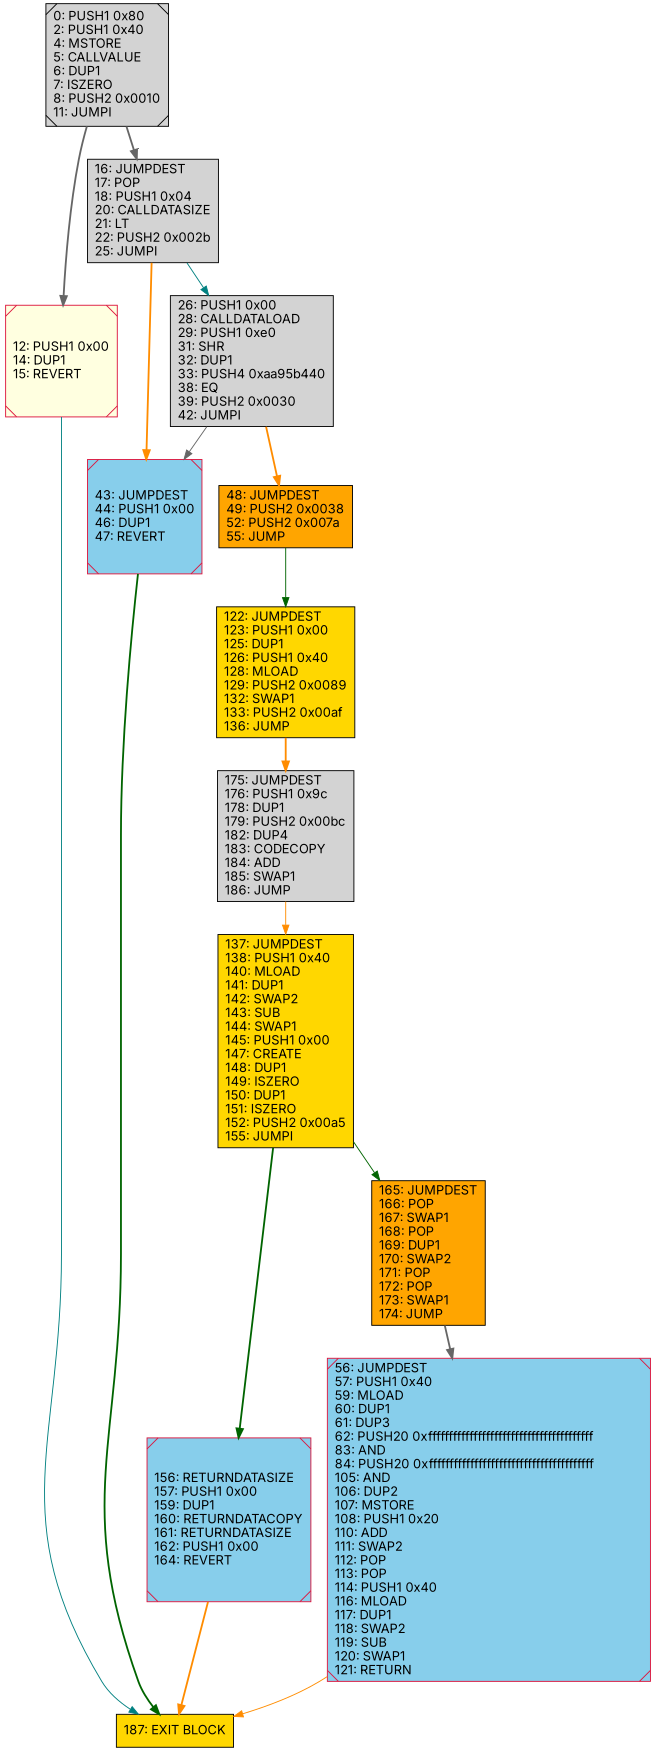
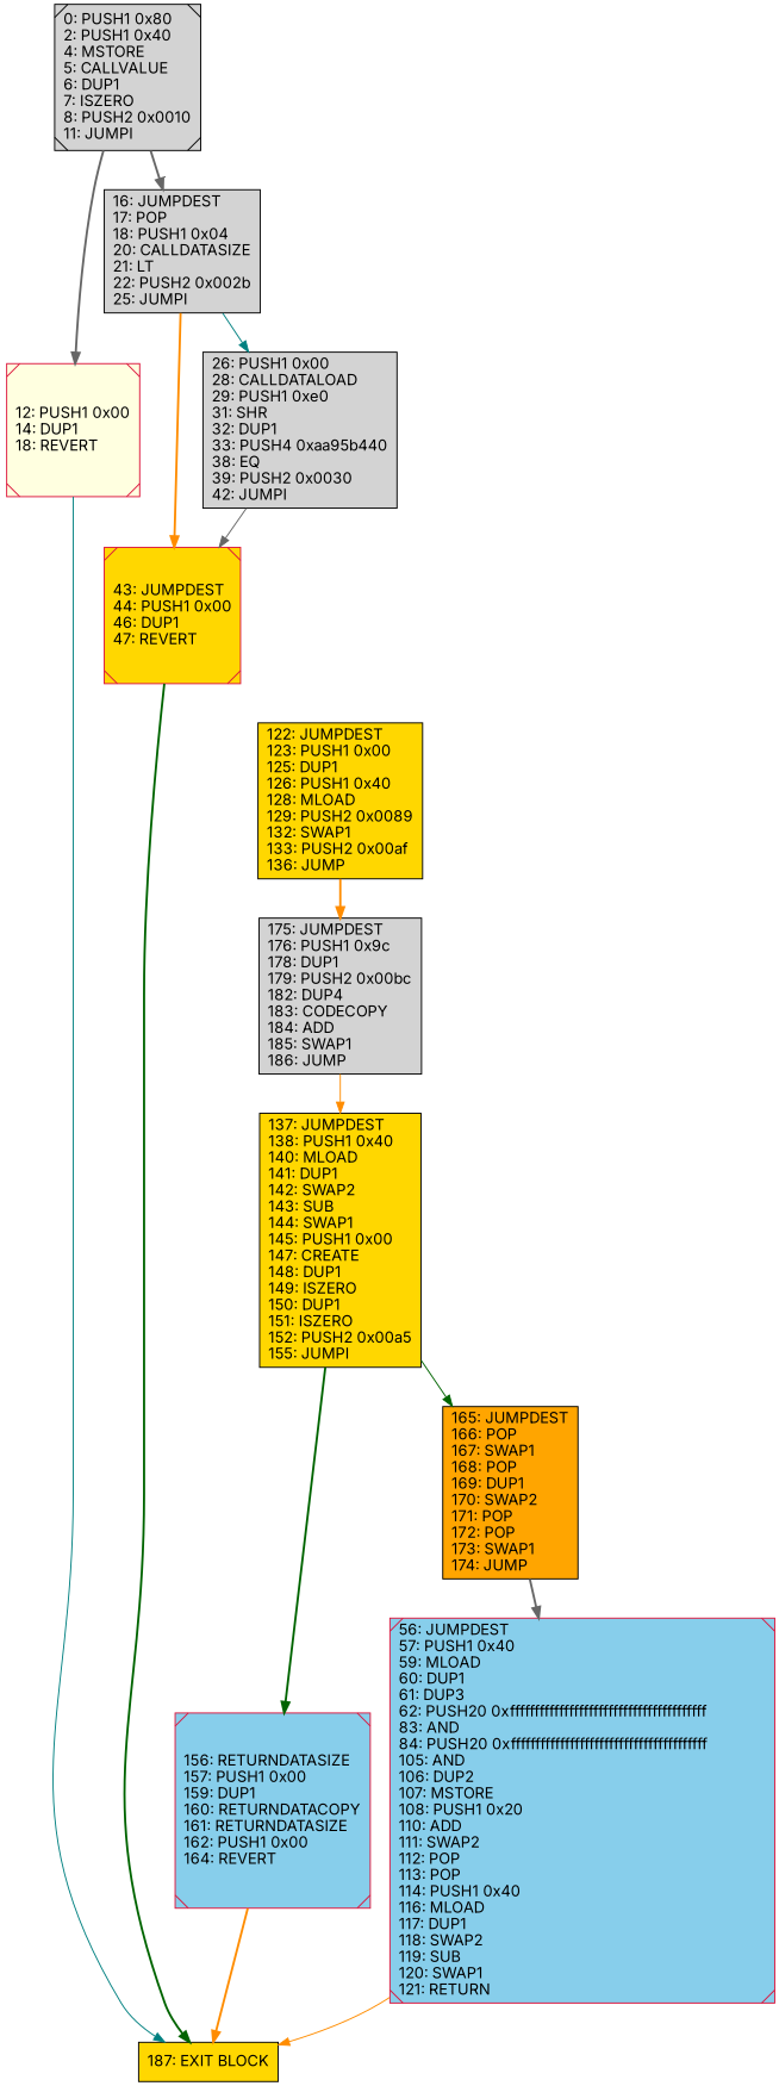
  digraph {
    fontname=Inter
    rankdir=UD
    node [color=black fillcolor=gold fontcolor=black fontname=Inter shape=box style=filled]
    edge [color=darkorange fontname=Inter style=bold]
    n1 [color=crimson fillcolor=skyblue label="156: RETURNDATASIZE\l157: PUSH1 0x00\l159: DUP1\l160: RETURNDATACOPY\l161: RETURNDATASIZE\l162: PUSH1 0x00\l164: REVERT\l" shape=Msquare]
    n2 [label="187: EXIT BLOCK\l"]
    n3 [color=crimson fillcolor=skyblue label="56: JUMPDEST\l57: PUSH1 0x40\l59: MLOAD\l60: DUP1\l61: DUP3\l62: PUSH20 0xffffffffffffffffffffffffffffffffffffffff\l83: AND\l84: PUSH20 0xffffffffffffffffffffffffffffffffffffffff\l105: AND\l106: DUP2\l107: MSTORE\l108: PUSH1 0x20\l110: ADD\l111: SWAP2\l112: POP\l113: POP\l114: PUSH1 0x40\l116: MLOAD\l117: DUP1\l118: SWAP2\l119: SUB\l120: SWAP1\l121: RETURN\l" shape=Msquare]
-   n4 [color=crimson fillcolor=lightyellow label="12: PUSH1 0x00\l14: DUP1\l15: REVERT\l" shape=Msquare]
-   n5 [color=crimson fillcolor=skyblue label="43: JUMPDEST\l44: PUSH1 0x00\l46: DUP1\l47: REVERT\l" shape=Msquare]
+   n4 [color=crimson fillcolor=lightyellow label="12: PUSH1 0x00\l14: DUP1\l18: REVERT\l" shape=Msquare]
+   n5 [color=crimson label="43: JUMPDEST\l44: PUSH1 0x00\l46: DUP1\l47: REVERT\l" shape=Msquare]
    n6 [fillcolor=orange label="165: JUMPDEST\l166: POP\l167: SWAP1\l168: POP\l169: DUP1\l170: SWAP2\l171: POP\l172: POP\l173: SWAP1\l174: JUMP\l"]
-   n7 [fillcolor=orange label="48: JUMPDEST\l49: PUSH2 0x0038\l52: PUSH2 0x007a\l55: JUMP\l"]
    n8 [label="122: JUMPDEST\l123: PUSH1 0x00\l125: DUP1\l126: PUSH1 0x40\l128: MLOAD\l129: PUSH2 0x0089\l132: SWAP1\l133: PUSH2 0x00af\l136: JUMP\l"]
    n9 [fillcolor=lightgrey label="175: JUMPDEST\l176: PUSH1 0x9c\l178: DUP1\l179: PUSH2 0x00bc\l182: DUP4\l183: CODECOPY\l184: ADD\l185: SWAP1\l186: JUMP\l"]
    n10 [label="137: JUMPDEST\l138: PUSH1 0x40\l140: MLOAD\l141: DUP1\l142: SWAP2\l143: SUB\l144: SWAP1\l145: PUSH1 0x00\l147: CREATE\l148: DUP1\l149: ISZERO\l150: DUP1\l151: ISZERO\l152: PUSH2 0x00a5\l155: JUMPI\l"]
    n11 [fillcolor=lightgrey label="0: PUSH1 0x80\l2: PUSH1 0x40\l4: MSTORE\l5: CALLVALUE\l6: DUP1\l7: ISZERO\l8: PUSH2 0x0010\l11: JUMPI\l" shape=Msquare]
    n12 [fillcolor=lightgrey label="16: JUMPDEST\l17: POP\l18: PUSH1 0x04\l20: CALLDATASIZE\l21: LT\l22: PUSH2 0x002b\l25: JUMPI\l"]
    n13 [fillcolor=lightgrey label="26: PUSH1 0x00\l28: CALLDATALOAD\l29: PUSH1 0xe0\l31: SHR\l32: DUP1\l33: PUSH4 0xaa95b440\l38: EQ\l39: PUSH2 0x0030\l42: JUMPI\l"]
    n1 -> n2
    n3 -> n2 [style=solid]
    n4 -> n2 [color=teal style=solid]
    n5 -> n2 [color=darkgreen]
    n6 -> n3 [color=gray40]
-   n7 -> n8 [color=darkgreen style=solid]
    n8 -> n9
    n9 -> n10 [style=solid]
    n10 -> n1 [color=darkgreen]
    n10 -> n6 [color=darkgreen style=solid]
    n11 -> n4 [color=gray40]
    n11 -> n12 [color=gray40]
    n12 -> n5
    n12 -> n13 [color=teal style=solid]
    n13 -> n5 [color=gray40 style=solid]
-   n13 -> n7
  }
